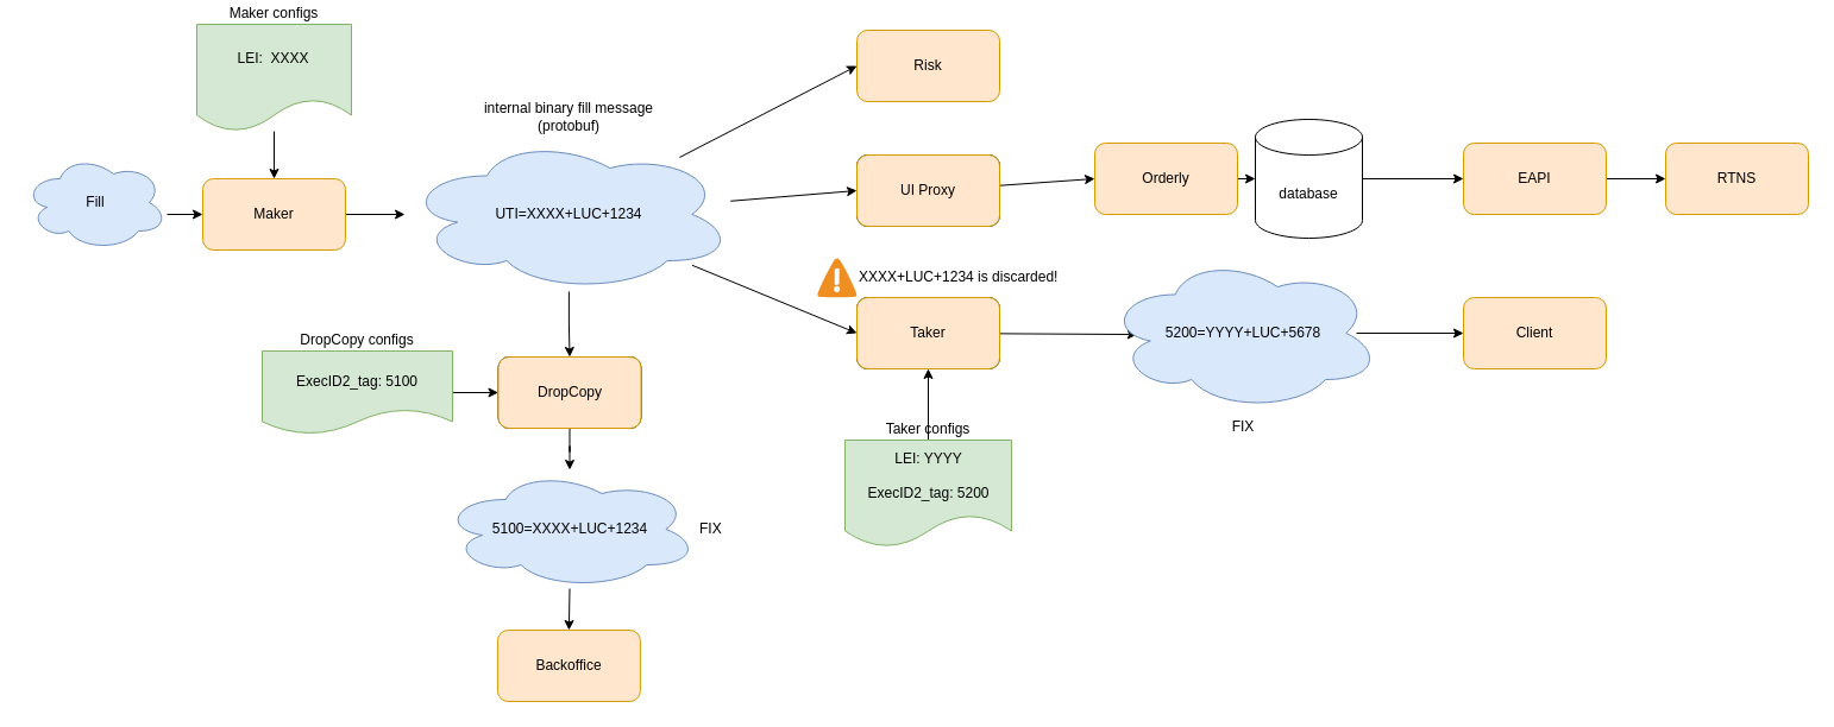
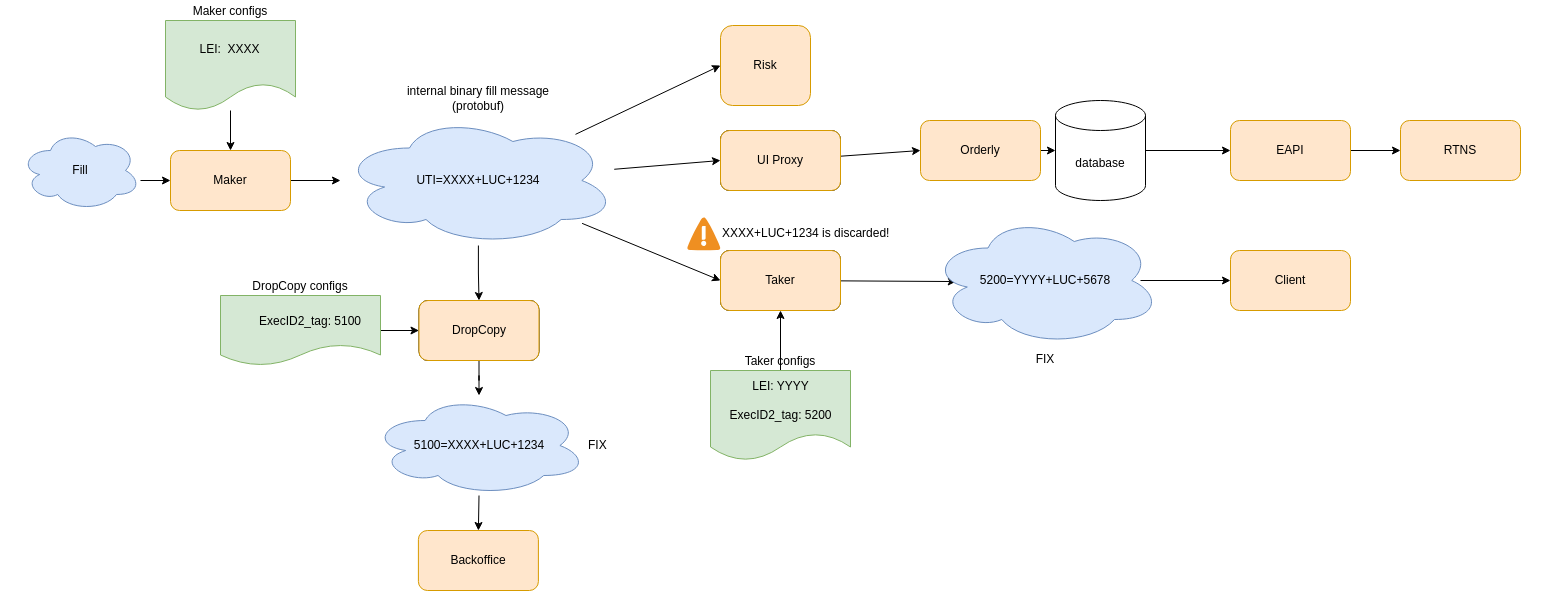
  <mxCell id="0" />
  <mxCell id="1" parent="0" />
  <mxCell id="2" value="" style="group;fillColor=default;container=0;" vertex="1" connectable="0" parent="1"><mxGeometry x="175" y="20" width="130" height="90" as="geometry" /></mxCell>
  <mxCell id="3" style="edgeStyle=none;rounded=0;orthogonalLoop=1;jettySize=auto;html=1;entryX=0;entryY=0.5;entryDx=0;entryDy=0;" edge="1" parent="1" target="31"><mxGeometry relative="1" as="geometry"><mxPoint x="140" y="180" as="sourcePoint" /></mxGeometry></mxCell>
  <mxCell id="4" value="Fill" style="ellipse;shape=cloud;whiteSpace=wrap;html=1;fillColor=#dae8fc;strokeColor=#6c8ebf;" vertex="1" parent="1"><mxGeometry x="20" y="130" width="120" height="80" as="geometry" /></mxCell>
  <mxCell id="5" style="edgeStyle=orthogonalEdgeStyle;rounded=0;orthogonalLoop=1;jettySize=auto;html=1;" edge="1" parent="1" source="6" target="49"><mxGeometry relative="1" as="geometry" /></mxCell>
  <mxCell id="6" value="DropCopy" style="rounded=1;whiteSpace=wrap;html=1;" vertex="1" parent="1"><mxGeometry x="418.5" y="300" width="120" height="60" as="geometry" /></mxCell>
  <mxCell id="7" style="edgeStyle=orthogonalEdgeStyle;rounded=0;orthogonalLoop=1;jettySize=auto;html=1;entryX=0.5;entryY=0;entryDx=0;entryDy=0;" edge="1" parent="1" source="46" target="6"><mxGeometry relative="1" as="geometry" /></mxCell>
  <mxCell id="8" style="edgeStyle=orthogonalEdgeStyle;rounded=0;orthogonalLoop=1;jettySize=auto;html=1;entryX=0;entryY=0.5;entryDx=0;entryDy=0;" edge="1" parent="1" source="40" target="6"><mxGeometry relative="1" as="geometry" /></mxCell>
  <mxCell id="9" value="" style="group;fillColor=default;container=0;" vertex="1" connectable="0" parent="1"><mxGeometry x="220" y="295" width="160" height="70" as="geometry" /></mxCell>
- <mxCell id="10" value="Risk" style="rounded=1;whiteSpace=wrap;html=1;fillColor=#ffe6cc;strokeColor=#d79b00;" vertex="1" parent="1"><mxGeometry x="720" y="25" width="120" height="60" as="geometry" /></mxCell>
+ <mxCell id="10" value="Risk" style="rounded=1;whiteSpace=wrap;html=1;fillColor=#ffe6cc;strokeColor=#d79b00;" vertex="1" parent="1"><mxGeometry x="720" y="25" width="90" height="80" as="geometry" /></mxCell>
  <mxCell id="11" style="edgeStyle=none;rounded=0;orthogonalLoop=1;jettySize=auto;html=1;entryX=0;entryY=0.5;entryDx=0;entryDy=0;" edge="1" parent="1" source="12" target="21"><mxGeometry relative="1" as="geometry" /></mxCell>
  <mxCell id="12" value="UI Proxy" style="rounded=1;whiteSpace=wrap;html=1;" vertex="1" parent="1"><mxGeometry x="720" y="130" width="120" height="60" as="geometry" /></mxCell>
  <mxCell id="13" style="edgeStyle=none;rounded=0;orthogonalLoop=1;jettySize=auto;html=1;entryX=0.112;entryY=0.508;entryDx=0;entryDy=0;entryPerimeter=0;" edge="1" parent="1" source="14" target="52"><mxGeometry relative="1" as="geometry" /></mxCell>
  <mxCell id="14" value="Taker" style="rounded=1;whiteSpace=wrap;html=1;" vertex="1" parent="1"><mxGeometry x="720" y="250" width="120" height="60" as="geometry" /></mxCell>
  <mxCell id="15" style="rounded=0;orthogonalLoop=1;jettySize=auto;html=1;entryX=0;entryY=0.5;entryDx=0;entryDy=0;" edge="1" parent="1" source="46" target="14"><mxGeometry relative="1" as="geometry" /></mxCell>
  <mxCell id="16" style="edgeStyle=none;rounded=0;orthogonalLoop=1;jettySize=auto;html=1;entryX=0;entryY=0.5;entryDx=0;entryDy=0;" edge="1" parent="1" source="46" target="12"><mxGeometry relative="1" as="geometry" /></mxCell>
  <mxCell id="17" style="edgeStyle=none;rounded=0;orthogonalLoop=1;jettySize=auto;html=1;entryX=0;entryY=0.5;entryDx=0;entryDy=0;" edge="1" parent="1" source="46" target="10"><mxGeometry relative="1" as="geometry" /></mxCell>
  <mxCell id="18" style="edgeStyle=none;rounded=0;orthogonalLoop=1;jettySize=auto;html=1;" edge="1" parent="1" source="37" target="14"><mxGeometry relative="1" as="geometry" /></mxCell>
  <mxCell id="19" style="edgeStyle=none;rounded=0;orthogonalLoop=1;jettySize=auto;html=1;entryX=0;entryY=0.5;entryDx=0;entryDy=0;" edge="1" parent="1" source="53" target="28"><mxGeometry relative="1" as="geometry" /></mxCell>
  <mxCell id="20" style="edgeStyle=none;rounded=0;orthogonalLoop=1;jettySize=auto;html=1;" edge="1" parent="1" source="21" target="23"><mxGeometry relative="1" as="geometry" /></mxCell>
  <mxCell id="21" value="Orderly" style="rounded=1;whiteSpace=wrap;html=1;fillColor=#ffe6cc;strokeColor=#d79b00;" vertex="1" parent="1"><mxGeometry x="920" y="120" width="120" height="60" as="geometry" /></mxCell>
  <mxCell id="22" style="edgeStyle=none;rounded=0;orthogonalLoop=1;jettySize=auto;html=1;" edge="1" parent="1" source="23" target="25"><mxGeometry relative="1" as="geometry" /></mxCell>
  <mxCell id="23" value="database" style="shape=cylinder3;whiteSpace=wrap;html=1;boundedLbl=1;backgroundOutline=1;size=15;" vertex="1" parent="1"><mxGeometry x="1055" y="100" width="90" height="100" as="geometry" /></mxCell>
  <mxCell id="24" style="edgeStyle=none;rounded=0;orthogonalLoop=1;jettySize=auto;html=1;entryX=0;entryY=0.5;entryDx=0;entryDy=0;" edge="1" parent="1" source="25" target="26"><mxGeometry relative="1" as="geometry" /></mxCell>
  <mxCell id="25" value="EAPI" style="rounded=1;whiteSpace=wrap;html=1;fillColor=#ffe6cc;strokeColor=#d79b00;" vertex="1" parent="1"><mxGeometry x="1230" y="120" width="120" height="60" as="geometry" /></mxCell>
  <mxCell id="26" value="RTNS" style="rounded=1;whiteSpace=wrap;html=1;fillColor=#ffe6cc;strokeColor=#d79b00;" vertex="1" parent="1"><mxGeometry x="1400" y="120" width="120" height="60" as="geometry" /></mxCell>
  <mxCell id="27" value="" style="group;fillColor=default;container=0;" vertex="1" connectable="0" parent="1"><mxGeometry x="710" y="370" width="150" height="90" as="geometry" /></mxCell>
  <mxCell id="28" value="&lt;div&gt;Client&lt;/div&gt;" style="rounded=1;whiteSpace=wrap;html=1;fillColor=#ffe6cc;strokeColor=#d79b00;" vertex="1" parent="1"><mxGeometry x="1230" y="250" width="120" height="60" as="geometry" /></mxCell>
  <mxCell id="29" value="XXXX+LUC+1234 is discarded!" style="shadow=0;dashed=0;html=1;strokeColor=none;fillColor=#4495D1;labelPosition=right;verticalLabelPosition=middle;verticalAlign=middle;align=left;outlineConnect=0;shape=mxgraph.veeam.2d.alert;" vertex="1" parent="1"><mxGeometry x="686.8" y="216.8" width="33.2" height="33.2" as="geometry" /></mxCell>
  <mxCell id="30" style="edgeStyle=none;rounded=0;orthogonalLoop=1;jettySize=auto;html=1;" edge="1" parent="1" source="31" target="46"><mxGeometry relative="1" as="geometry" /></mxCell>
  <mxCell id="31" value="&lt;div&gt;Maker&lt;/div&gt;" style="rounded=1;whiteSpace=wrap;html=1;fillColor=#ffe6cc;strokeColor=#d79b00;" vertex="1" parent="1"><mxGeometry x="170" y="150" width="120" height="60" as="geometry" /></mxCell>
  <mxCell id="32" value="DropCopy" style="rounded=1;whiteSpace=wrap;html=1;fillColor=#ffe6cc;strokeColor=#d79b00;" vertex="1" parent="1"><mxGeometry x="418.5" y="300" width="120" height="60" as="geometry" /></mxCell>
  <mxCell id="33" value="Backoffice" style="rounded=1;whiteSpace=wrap;html=1;fillColor=#ffe6cc;strokeColor=#d79b00;" vertex="1" parent="1"><mxGeometry x="417.9" y="530" width="120" height="60" as="geometry" /></mxCell>
  <mxCell id="34" value="Taker" style="rounded=1;whiteSpace=wrap;html=1;fillColor=#ffe6cc;strokeColor=#d79b00;" vertex="1" parent="1"><mxGeometry x="720" y="250" width="120" height="60" as="geometry" /></mxCell>
  <mxCell id="35" value="UI Proxy" style="rounded=1;whiteSpace=wrap;html=1;fillColor=#ffe6cc;strokeColor=#d79b00;" vertex="1" parent="1"><mxGeometry x="720" y="130" width="120" height="60" as="geometry" /></mxCell>
  <mxCell id="36" value="" style="group" vertex="1" connectable="0" parent="1"><mxGeometry x="710" y="370" width="140" height="90" as="geometry" /></mxCell>
  <mxCell id="37" value="Taker configs" style="shape=document;whiteSpace=wrap;html=1;boundedLbl=1;labelPosition=center;verticalLabelPosition=top;align=center;verticalAlign=bottom;fillColor=#d5e8d4;strokeColor=#82b366;" vertex="1" parent="36"><mxGeometry width="140" height="90" as="geometry" /></mxCell>
  <mxCell id="38" value="&lt;div&gt;LEI: YYYY&lt;/div&gt;&lt;div&gt;&lt;br&gt;&lt;/div&gt;&lt;div&gt;ExecID2_tag: 5200&lt;br&gt;&lt;/div&gt;" style="text;html=1;strokeColor=none;fillColor=none;align=center;verticalAlign=middle;whiteSpace=wrap;rounded=0;" vertex="1" parent="36"><mxGeometry x="4.72" y="20" width="130.56" height="20.77" as="geometry" /></mxCell>
  <mxCell id="39" value="" style="group" vertex="1" connectable="0" parent="1"><mxGeometry x="220" y="295" width="160" height="70" as="geometry" /></mxCell>
  <mxCell id="40" value="DropCopy configs" style="shape=document;whiteSpace=wrap;html=1;boundedLbl=1;labelPosition=center;verticalLabelPosition=top;align=center;verticalAlign=bottom;fillColor=#d5e8d4;strokeColor=#82b366;" vertex="1" parent="39"><mxGeometry width="160" height="70" as="geometry" /></mxCell>
- <mxCell id="41" value="ExecID2_tag: 5100" style="text;html=1;strokeColor=none;fillColor=none;align=center;verticalAlign=middle;whiteSpace=wrap;rounded=0;" vertex="1" parent="39"><mxGeometry x="24.211" y="18.667" width="111.579" height="14" as="geometry" /></mxCell>
+ <mxCell id="41" value="ExecID2_tag: 5100" style="text;html=1;strokeColor=none;fillColor=none;align=center;verticalAlign=middle;whiteSpace=wrap;rounded=0;" vertex="1" parent="39"><mxGeometry x="34.211" y="18.667" width="111.579" height="14" as="geometry" /></mxCell>
  <mxCell id="42" value="" style="group" vertex="1" connectable="0" parent="1"><mxGeometry x="165" y="20" width="130" height="90" as="geometry" /></mxCell>
  <mxCell id="43" value="Maker configs" style="shape=document;whiteSpace=wrap;html=1;boundedLbl=1;labelPosition=center;verticalLabelPosition=top;align=center;verticalAlign=bottom;fillColor=#d5e8d4;strokeColor=#82b366;" vertex="1" parent="42"><mxGeometry width="130" height="90" as="geometry" /></mxCell>
  <mxCell id="44" value="LEI:&amp;nbsp; XXXX" style="text;html=1;strokeColor=none;fillColor=none;align=center;verticalAlign=middle;whiteSpace=wrap;rounded=0;" vertex="1" parent="42"><mxGeometry x="20.944" y="16.364" width="87.389" height="24.545" as="geometry" /></mxCell>
  <mxCell id="45" value="" style="group" vertex="1" connectable="0" parent="1"><mxGeometry x="340" y="115" width="275.8" height="130" as="geometry" /></mxCell>
  <mxCell id="46" value="&lt;div&gt;internal binary fill message&lt;/div&gt;&lt;div&gt;(protobuf)&lt;br&gt;&lt;/div&gt;" style="ellipse;shape=cloud;whiteSpace=wrap;html=1;labelPosition=center;verticalLabelPosition=top;align=center;verticalAlign=bottom;fillColor=#dae8fc;strokeColor=#6c8ebf;" vertex="1" parent="45"><mxGeometry width="275.8" height="130" as="geometry" /></mxCell>
  <mxCell id="47" value="&lt;div&gt;UTI=XXXX+LUC+1234&lt;/div&gt;" style="text;html=1;strokeColor=none;fillColor=none;align=center;verticalAlign=middle;whiteSpace=wrap;rounded=0;" vertex="1" parent="45"><mxGeometry x="67.9" y="50" width="140" height="30" as="geometry" /></mxCell>
  <mxCell id="48" value="" style="group" vertex="1" connectable="0" parent="1"><mxGeometry x="370.64" y="395" width="215.75" height="100" as="geometry" /></mxCell>
  <mxCell id="49" value="FIX" style="ellipse;shape=cloud;whiteSpace=wrap;html=1;labelPosition=right;verticalLabelPosition=middle;align=left;verticalAlign=middle;fillColor=#dae8fc;strokeColor=#6c8ebf;" vertex="1" parent="48"><mxGeometry width="215.75" height="100" as="geometry" /></mxCell>
  <mxCell id="50" value="5100=XXXX+LUC+1234" style="text;html=1;strokeColor=none;fillColor=none;align=center;verticalAlign=middle;whiteSpace=wrap;rounded=0;" vertex="1" parent="48"><mxGeometry x="57.87" y="35" width="100" height="30" as="geometry" /></mxCell>
  <mxCell id="51" value="" style="group" vertex="1" connectable="0" parent="1"><mxGeometry x="930" y="215" width="230" height="130" as="geometry" /></mxCell>
  <mxCell id="52" value="FIX" style="ellipse;shape=cloud;whiteSpace=wrap;html=1;labelPosition=center;verticalLabelPosition=bottom;align=center;verticalAlign=top;fillColor=#dae8fc;strokeColor=#6c8ebf;" vertex="1" parent="51"><mxGeometry width="230" height="130" as="geometry" /></mxCell>
  <mxCell id="53" value="5200=YYYY+LUC+5678" style="text;html=1;strokeColor=none;fillColor=none;align=center;verticalAlign=middle;whiteSpace=wrap;rounded=0;" vertex="1" parent="51"><mxGeometry x="20" y="50" width="190" height="30" as="geometry" /></mxCell>
  <mxCell id="54" style="edgeStyle=none;rounded=0;orthogonalLoop=1;jettySize=auto;html=1;entryX=0.5;entryY=0;entryDx=0;entryDy=0;" edge="1" parent="1" source="49" target="33"><mxGeometry relative="1" as="geometry" /></mxCell>
  <mxCell id="55" style="edgeStyle=none;rounded=0;orthogonalLoop=1;jettySize=auto;html=1;entryX=0.5;entryY=0;entryDx=0;entryDy=0;" edge="1" parent="1" source="43" target="31"><mxGeometry relative="1" as="geometry" /></mxCell>
